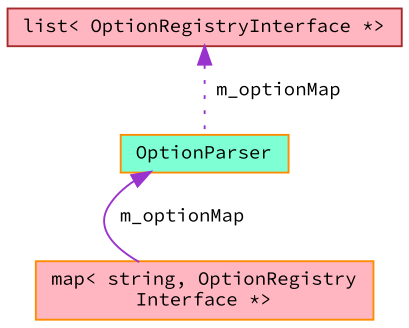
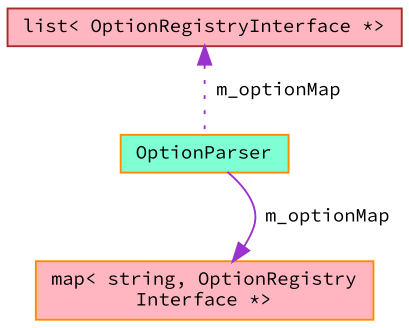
  digraph {
    fontname="Source Code Pro"
    node [color=darkorange fillcolor=lightpink fontname="Source Code Pro" fontsize=10 shape=record style=filled]
    edge [color=darkorchid3 dir=back fontname="Source Code Pro" fontsize=10 labelfontname=FreeSans labelfontsize=10]
    n1 [fillcolor=aquamarine fontcolor=black height=0.2 label=OptionParser width=0.4]
    n2 [color=brown height=0.2 label="list\< OptionRegistryInterface *\>" width=0.4]
    n3 [height=0.2 label="map\< string, OptionRegistry\lInterface *\>" width=0.4]
    n2 -> n1 [label=" m_optionMap" style=dotted]
-   n1 -> n3 [label=" m_optionMap" style=solid]
+   n3 -> n1 [label=" m_optionMap" style=solid]
  }
